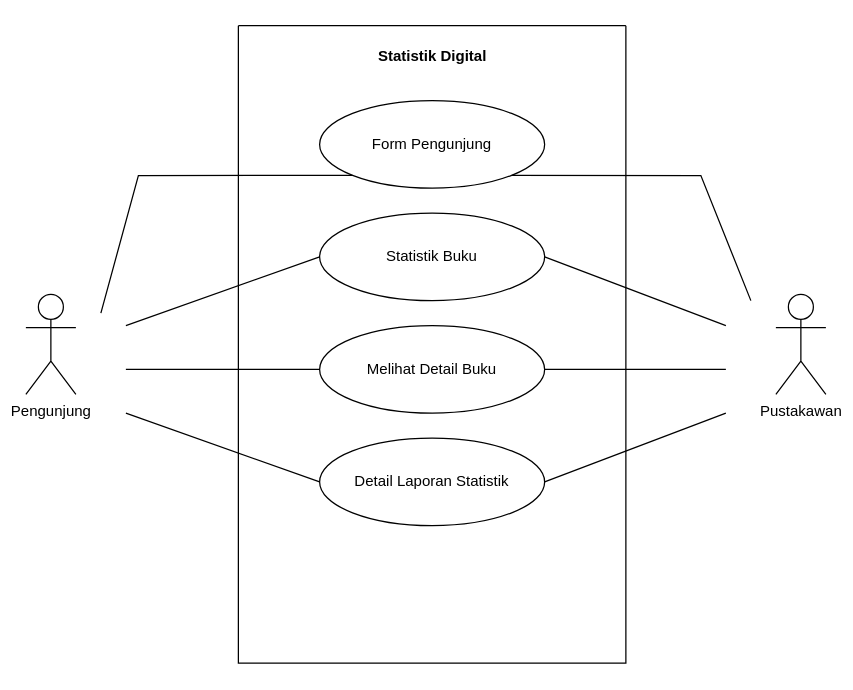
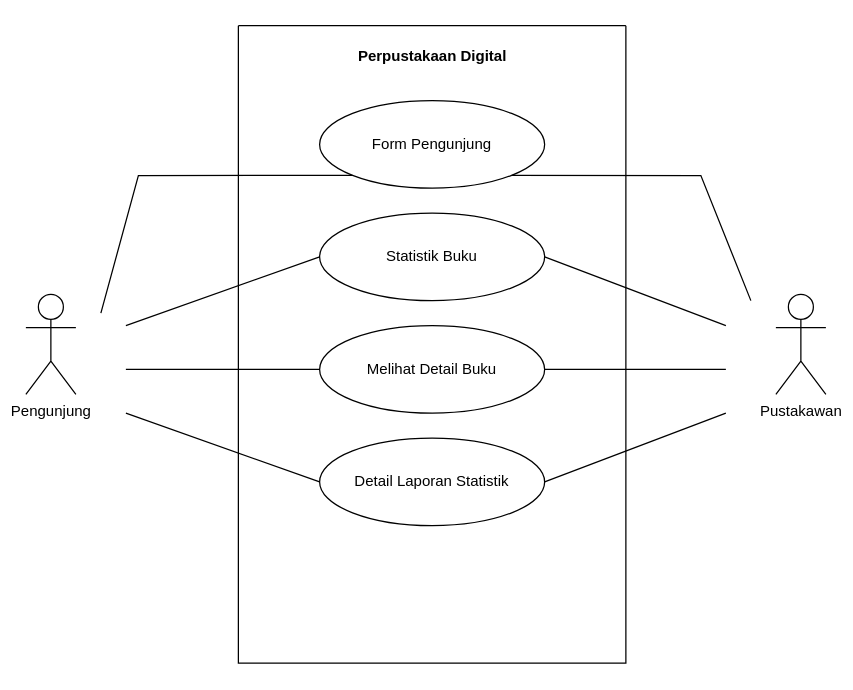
  <mxCell id="0" />
  <mxCell id="1" parent="0" />
  <mxCell id="2" value="Pengunjung" style="shape=umlActor;verticalLabelPosition=bottom;verticalAlign=top;html=1;outlineConnect=0;" vertex="1" parent="1"><mxGeometry x="20" y="235" width="40" height="80" as="geometry" /></mxCell>
  <mxCell id="3" value="Pustakawan" style="shape=umlActor;verticalLabelPosition=bottom;verticalAlign=top;html=1;outlineConnect=0;" vertex="1" parent="1"><mxGeometry x="620" y="235" width="40" height="80" as="geometry" /></mxCell>
  <mxCell id="4" value="" style="swimlane;startSize=0;" vertex="1" parent="1"><mxGeometry x="190" y="20" width="310" height="510" as="geometry" /></mxCell>
- <mxCell id="5" value="Statistik Digital" style="text;html=1;align=center;verticalAlign=middle;resizable=0;points=[];autosize=1;strokeColor=none;fillColor=none;fontStyle=1" vertex="1" parent="4"><mxGeometry x="85" y="10" width="140" height="30" as="geometry" /></mxCell>
+ <mxCell id="5" value="Perpustakaan Digital" style="text;html=1;align=center;verticalAlign=middle;resizable=0;points=[];autosize=1;strokeColor=none;fillColor=none;fontStyle=1" vertex="1" parent="4"><mxGeometry x="85" y="10" width="140" height="30" as="geometry" /></mxCell>
  <mxCell id="6" value="Form Pengunjung" style="ellipse;whiteSpace=wrap;html=1;" vertex="1" parent="4"><mxGeometry x="65" y="60" width="180" height="70" as="geometry" /></mxCell>
  <mxCell id="7" value="Statistik Buku" style="ellipse;whiteSpace=wrap;html=1;" vertex="1" parent="4"><mxGeometry x="65" y="150" width="180" height="70" as="geometry" /></mxCell>
  <mxCell id="8" value="Melihat Detail Buku" style="ellipse;whiteSpace=wrap;html=1;" vertex="1" parent="4"><mxGeometry x="65" y="240" width="180" height="70" as="geometry" /></mxCell>
  <mxCell id="9" value="Detail Laporan Statistik" style="ellipse;whiteSpace=wrap;html=1;" vertex="1" parent="4"><mxGeometry x="65" y="330" width="180" height="70" as="geometry" /></mxCell>
  <mxCell id="10" value="" style="endArrow=none;html=1;rounded=0;entryX=0;entryY=0.5;entryDx=0;entryDy=0;" edge="1" parent="4" target="8"><mxGeometry width="50" height="50" relative="1" as="geometry"><mxPoint x="-90" y="275" as="sourcePoint" /><mxPoint x="65" y="220" as="targetPoint" /></mxGeometry></mxCell>
  <mxCell id="11" value="" style="endArrow=none;html=1;rounded=0;entryX=0;entryY=1;entryDx=0;entryDy=0;" edge="1" parent="1" target="6"><mxGeometry width="50" height="50" relative="1" as="geometry"><mxPoint x="80" y="250" as="sourcePoint" /><mxPoint x="130" y="200" as="targetPoint" /><Array as="points"><mxPoint x="110" y="140" /></Array></mxGeometry></mxCell>
  <mxCell id="12" value="" style="endArrow=none;html=1;rounded=0;entryX=0;entryY=0.5;entryDx=0;entryDy=0;" edge="1" parent="1" target="7"><mxGeometry width="50" height="50" relative="1" as="geometry"><mxPoint x="100" y="260" as="sourcePoint" /><mxPoint x="150" y="210" as="targetPoint" /></mxGeometry></mxCell>
  <mxCell id="13" value="" style="endArrow=none;html=1;rounded=0;entryX=0;entryY=0.5;entryDx=0;entryDy=0;" edge="1" parent="1" target="9"><mxGeometry width="50" height="50" relative="1" as="geometry"><mxPoint x="100" y="330" as="sourcePoint" /><mxPoint x="255" y="330" as="targetPoint" /></mxGeometry></mxCell>
  <mxCell id="14" value="" style="endArrow=none;html=1;rounded=0;exitX=1;exitY=1;exitDx=0;exitDy=0;" edge="1" parent="1" source="6"><mxGeometry width="50" height="50" relative="1" as="geometry"><mxPoint x="530" y="170" as="sourcePoint" /><mxPoint x="600" y="240" as="targetPoint" /><Array as="points"><mxPoint x="560" y="140" /></Array></mxGeometry></mxCell>
  <mxCell id="15" value="" style="endArrow=none;html=1;rounded=0;exitX=1;exitY=0.5;exitDx=0;exitDy=0;" edge="1" parent="1" source="7"><mxGeometry width="50" height="50" relative="1" as="geometry"><mxPoint x="530" y="310" as="sourcePoint" /><mxPoint x="580" y="260" as="targetPoint" /></mxGeometry></mxCell>
  <mxCell id="16" value="" style="endArrow=none;html=1;rounded=0;exitX=1;exitY=0.5;exitDx=0;exitDy=0;" edge="1" parent="1" source="8"><mxGeometry width="50" height="50" relative="1" as="geometry"><mxPoint x="445" y="247.5" as="sourcePoint" /><mxPoint x="580" y="295" as="targetPoint" /></mxGeometry></mxCell>
  <mxCell id="17" value="" style="endArrow=none;html=1;rounded=0;exitX=1;exitY=0.5;exitDx=0;exitDy=0;" edge="1" parent="1" source="9"><mxGeometry width="50" height="50" relative="1" as="geometry"><mxPoint x="530" y="380" as="sourcePoint" /><mxPoint x="580" y="330" as="targetPoint" /></mxGeometry></mxCell>
